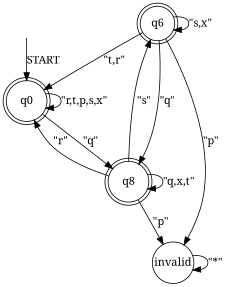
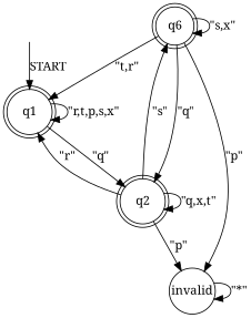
  digraph {
    fontname="Noto Serif"
    rankdir=TB
    node [fontname="Noto Serif" margin=0 shape=doublecircle]
    edge [fontname="Noto Serif"]
    n1 [label=q6]
-   q1 [label=q0]
-   q2 [label=q8]
+   q1
+   q2
    invalid [shape=circle]
    start0 [shape=none style=invis margin=""]
    n1 -> n1 [label="\"s,x\""]
    n1 -> q1 [label="\"t,r\""]
    n1 -> q2 [label="\"q\""]
    n1 -> invalid [label="\"p\""]
    q1 -> q1 [label="\"r,t,p,s,x\""]
    q1 -> q2 [label="\"q\""]
    q2 -> n1 [label="\"s\""]
    q2 -> q1 [label="\"r\""]
    q2 -> q2 [label="\"q,x,t\""]
    q2 -> invalid [label="\"p\""]
    invalid -> invalid [label="\"*\""]
    start0 -> q1 [label=START]
  }
